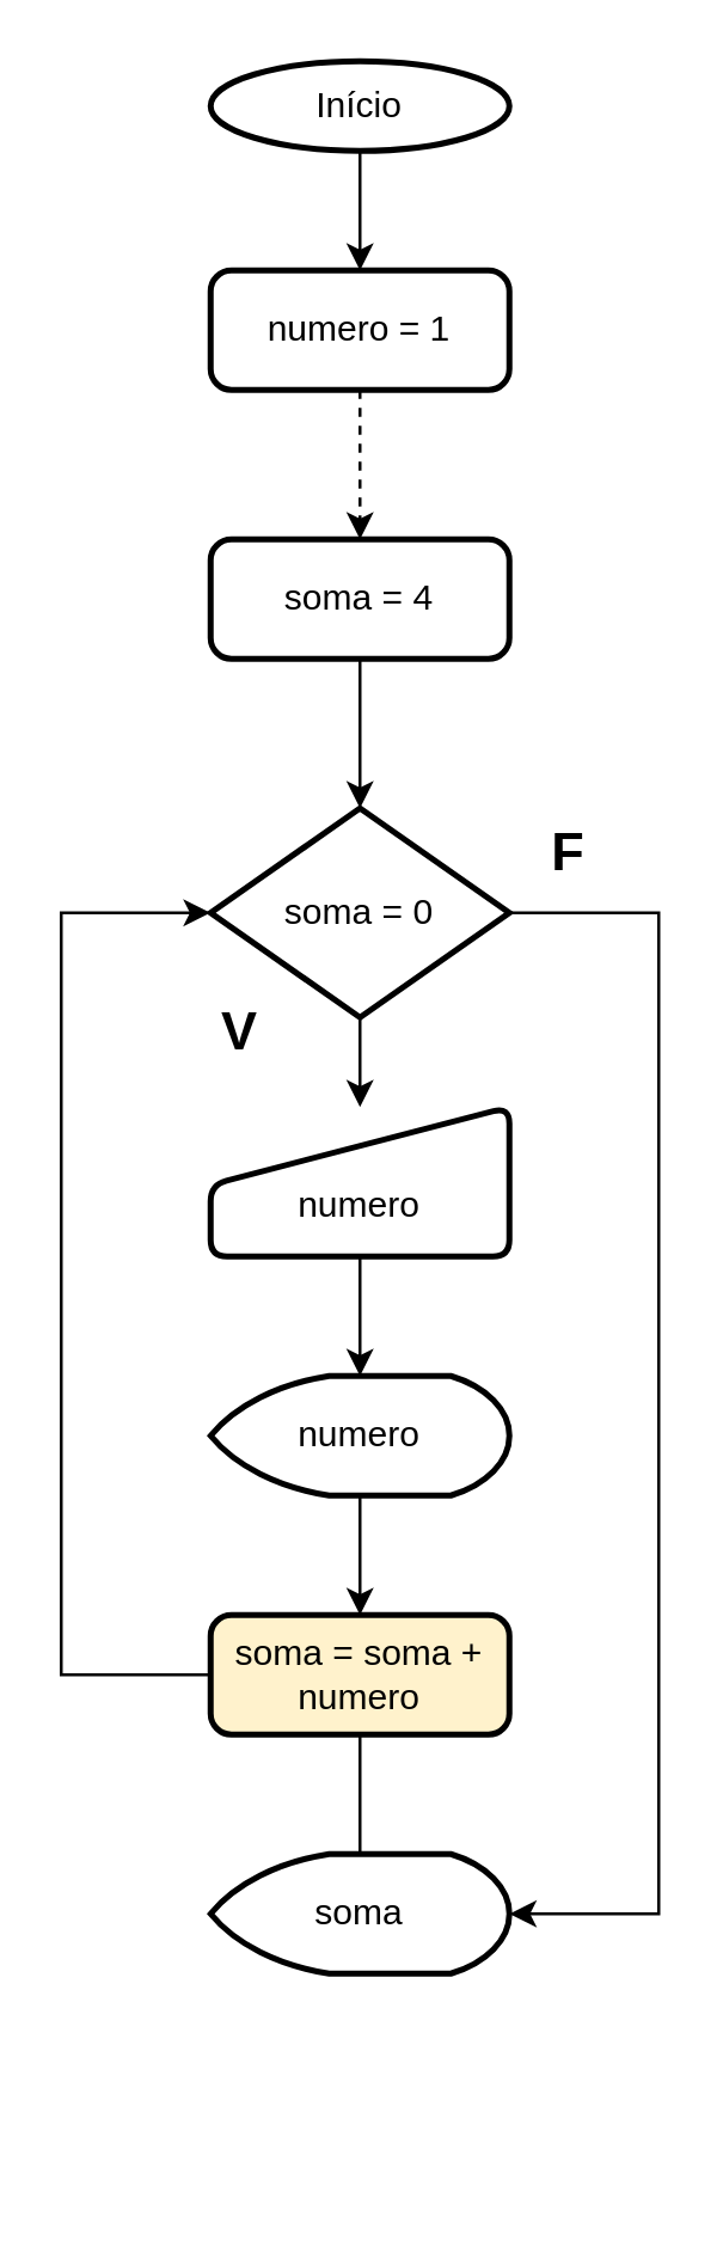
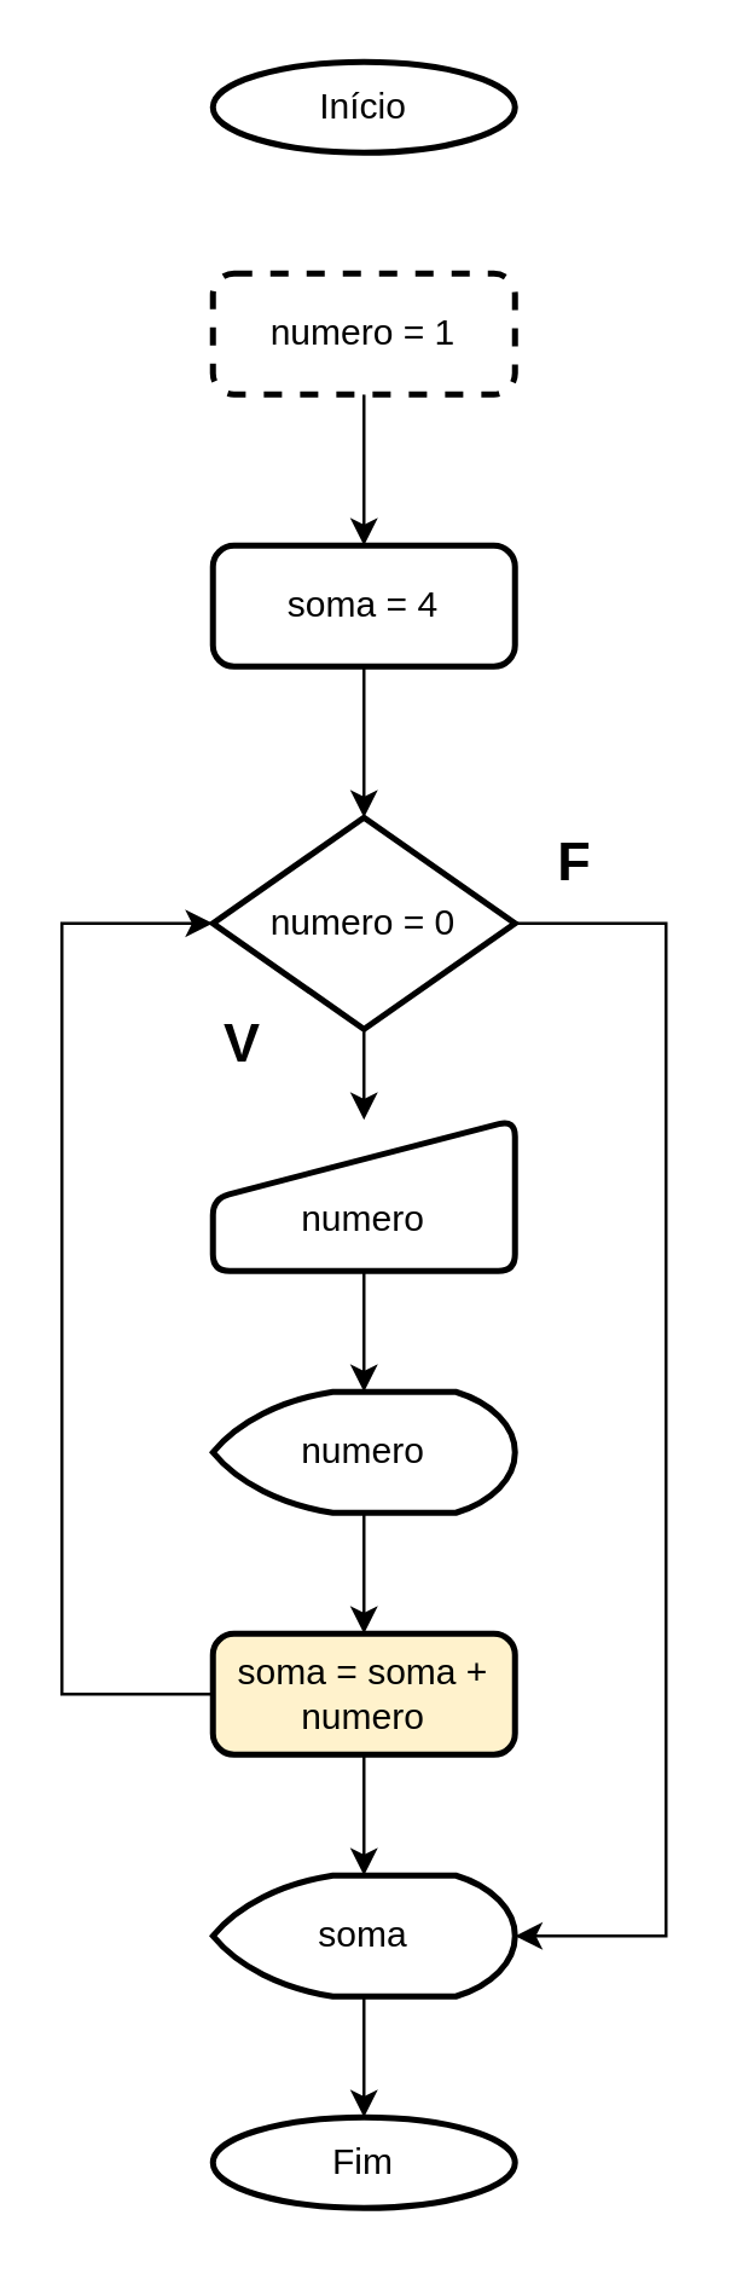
  <mxCell id="0" />
  <mxCell id="1" parent="0" />
- <mxCell id="2" value="" style="edgeStyle=orthogonalEdgeStyle;rounded=0;orthogonalLoop=1;jettySize=auto;html=1;" edge="1" parent="1" source="3" target="5"><mxGeometry relative="1" as="geometry" /></mxCell>
  <mxCell id="3" value="Início" style="strokeWidth=2;html=1;shape=mxgraph.flowchart.start_1;whiteSpace=wrap;" vertex="1" parent="1"><mxGeometry x="70" y="20" width="100" height="30" as="geometry" /></mxCell>
- <mxCell id="4" value="" style="edgeStyle=orthogonalEdgeStyle;rounded=0;orthogonalLoop=1;jettySize=auto;html=1;dashed=1;" edge="1" parent="1" source="5" target="7"><mxGeometry relative="1" as="geometry" /></mxCell>
- <mxCell id="5" value="numero = 1" style="rounded=1;whiteSpace=wrap;html=1;absoluteArcSize=1;arcSize=14;strokeWidth=2;" vertex="1" parent="1"><mxGeometry x="70" y="90" width="100" height="40" as="geometry" /></mxCell>
+ <mxCell id="4" value="" style="edgeStyle=orthogonalEdgeStyle;rounded=0;orthogonalLoop=1;jettySize=auto;html=1;" edge="1" parent="1" source="5" target="7"><mxGeometry relative="1" as="geometry" /></mxCell>
+ <mxCell id="5" value="numero = 1" style="rounded=1;whiteSpace=wrap;html=1;absoluteArcSize=1;arcSize=14;strokeWidth=2;dashed=1;" vertex="1" parent="1"><mxGeometry x="70" y="90" width="100" height="40" as="geometry" /></mxCell>
  <mxCell id="6" value="" style="edgeStyle=orthogonalEdgeStyle;rounded=0;orthogonalLoop=1;jettySize=auto;html=1;" edge="1" parent="1" source="7" target="9"><mxGeometry relative="1" as="geometry" /></mxCell>
  <mxCell id="7" value="soma = 4" style="rounded=1;whiteSpace=wrap;html=1;absoluteArcSize=1;arcSize=14;strokeWidth=2;" vertex="1" parent="1"><mxGeometry x="70" y="180" width="100" height="40" as="geometry" /></mxCell>
  <mxCell id="8" value="" style="edgeStyle=orthogonalEdgeStyle;rounded=0;orthogonalLoop=1;jettySize=auto;html=1;" edge="1" parent="1" source="9" target="11"><mxGeometry relative="1" as="geometry" /></mxCell>
- <mxCell id="9" value="soma = 0" style="strokeWidth=2;html=1;shape=mxgraph.flowchart.decision;whiteSpace=wrap;" vertex="1" parent="1"><mxGeometry x="70" y="270" width="100" height="70" as="geometry" /></mxCell>
+ <mxCell id="9" value="numero = 0" style="strokeWidth=2;html=1;shape=mxgraph.flowchart.decision;whiteSpace=wrap;" vertex="1" parent="1"><mxGeometry x="70" y="270" width="100" height="70" as="geometry" /></mxCell>
  <mxCell id="10" value="" style="edgeStyle=orthogonalEdgeStyle;rounded=0;orthogonalLoop=1;jettySize=auto;html=1;" edge="1" parent="1" source="11" target="13"><mxGeometry relative="1" as="geometry" /></mxCell>
  <mxCell id="11" value="&lt;div&gt;&lt;br&gt;&lt;/div&gt;numero" style="html=1;strokeWidth=2;shape=manualInput;whiteSpace=wrap;rounded=1;size=26;arcSize=11;" vertex="1" parent="1"><mxGeometry x="70" y="370" width="100" height="50" as="geometry" /></mxCell>
  <mxCell id="12" value="" style="edgeStyle=orthogonalEdgeStyle;rounded=0;orthogonalLoop=1;jettySize=auto;html=1;" edge="1" parent="1" source="13" target="15"><mxGeometry relative="1" as="geometry" /></mxCell>
  <mxCell id="13" value="numero" style="strokeWidth=2;html=1;shape=mxgraph.flowchart.display;whiteSpace=wrap;" vertex="1" parent="1"><mxGeometry x="70" y="460" width="100" height="40" as="geometry" /></mxCell>
- <mxCell id="14" value="" style="edgeStyle=orthogonalEdgeStyle;rounded=0;orthogonalLoop=1;jettySize=auto;html=1;endArrow=none;" edge="1" parent="1" source="15" target="20"><mxGeometry relative="1" as="geometry" /></mxCell>
+ <mxCell id="14" value="" style="edgeStyle=orthogonalEdgeStyle;rounded=0;orthogonalLoop=1;jettySize=auto;html=1;" edge="1" parent="1" source="15" target="20"><mxGeometry relative="1" as="geometry" /></mxCell>
  <mxCell id="15" value="soma = soma + numero" style="rounded=1;whiteSpace=wrap;html=1;absoluteArcSize=1;arcSize=14;strokeWidth=2;fillColor=#fff2cc;" vertex="1" parent="1"><mxGeometry x="70" y="540" width="100" height="40" as="geometry" /></mxCell>
  <mxCell id="16" style="edgeStyle=orthogonalEdgeStyle;rounded=0;orthogonalLoop=1;jettySize=auto;html=1;entryX=0;entryY=0.5;entryDx=0;entryDy=0;entryPerimeter=0;exitX=0;exitY=0.5;exitDx=0;exitDy=0;" edge="1" parent="1" source="15" target="9"><mxGeometry relative="1" as="geometry"><Array as="points"><mxPoint x="20" y="560" /><mxPoint x="20" y="305" /></Array></mxGeometry></mxCell>
  <mxCell id="17" value="&lt;font style=&quot;font-size: 18px;&quot;&gt;&lt;b&gt;V&lt;/b&gt;&lt;/font&gt;" style="text;strokeColor=none;align=center;fillColor=none;html=1;verticalAlign=middle;whiteSpace=wrap;rounded=0;" vertex="1" parent="1"><mxGeometry x="50" y="330" width="60" height="30" as="geometry" /></mxCell>
  <mxCell id="18" value="&lt;font style=&quot;font-size: 18px;&quot;&gt;&lt;b&gt;F&lt;/b&gt;&lt;/font&gt;" style="text;strokeColor=none;align=center;fillColor=none;html=1;verticalAlign=middle;whiteSpace=wrap;rounded=0;" vertex="1" parent="1"><mxGeometry x="160" y="270" width="60" height="30" as="geometry" /></mxCell>
+ <mxCell id="19" value="" style="edgeStyle=orthogonalEdgeStyle;rounded=0;orthogonalLoop=1;jettySize=auto;html=1;" edge="1" parent="1" source="20" target="21"><mxGeometry relative="1" as="geometry" /></mxCell>
  <mxCell id="20" value="soma" style="strokeWidth=2;html=1;shape=mxgraph.flowchart.display;whiteSpace=wrap;" vertex="1" parent="1"><mxGeometry x="70" y="620" width="100" height="40" as="geometry" /></mxCell>
+ <mxCell id="21" value="Fim" style="strokeWidth=2;html=1;shape=mxgraph.flowchart.start_1;whiteSpace=wrap;" vertex="1" parent="1"><mxGeometry x="70" y="700" width="100" height="30" as="geometry" /></mxCell>
  <mxCell id="22" style="edgeStyle=orthogonalEdgeStyle;rounded=0;orthogonalLoop=1;jettySize=auto;html=1;entryX=1;entryY=0.5;entryDx=0;entryDy=0;entryPerimeter=0;exitX=1;exitY=0.5;exitDx=0;exitDy=0;exitPerimeter=0;" edge="1" parent="1" source="9" target="20"><mxGeometry relative="1" as="geometry"><Array as="points"><mxPoint x="220" y="305" /><mxPoint x="220" y="640" /></Array></mxGeometry></mxCell>
